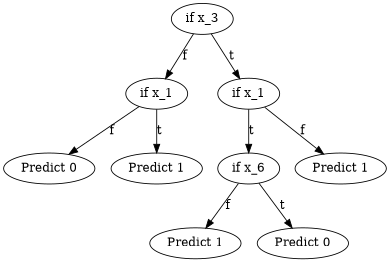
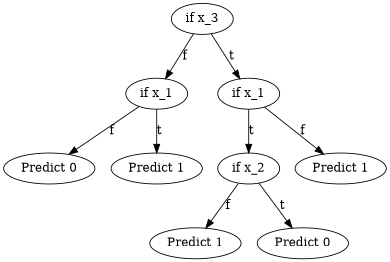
  digraph {
    n1 [label="if x_3"]
    n2 [label="if x_1"]
    n3 [label="if x_1"]
    n4 [label="Predict 0"]
    n5 [label="Predict 1"]
-   n6 [label="if x_6"]
+   n6 [label="if x_2"]
    n7 [label="Predict 1"]
    n8 [label="Predict 1"]
    n9 [label="Predict 0"]
    n1 -> n2 [label=f]
    n1 -> n3 [label=t]
    n2 -> n4 [label=f]
    n2 -> n5 [label=t]
    n3 -> n6 [label=t]
    n3 -> n7 [label=f]
    n6 -> n8 [label=f]
    n6 -> n9 [label=t]
  }
